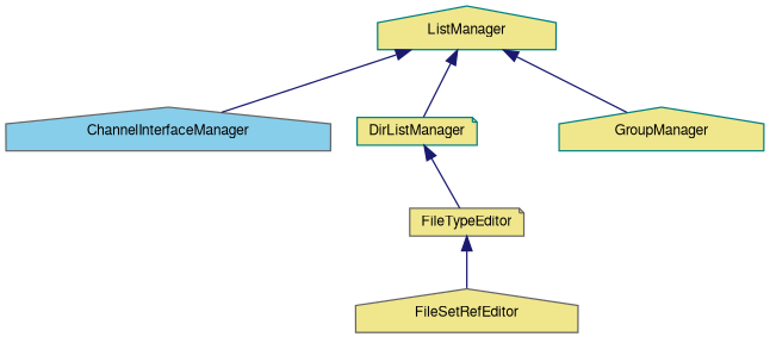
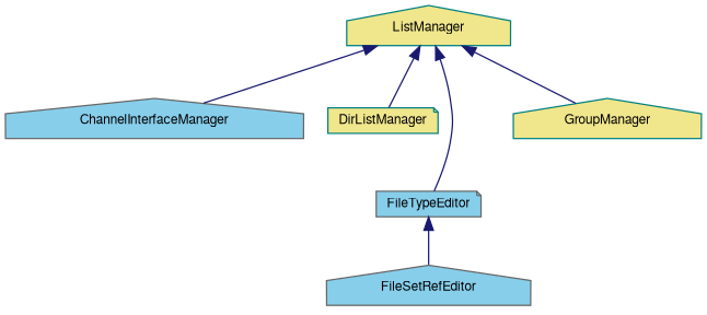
  digraph {
    rankdir=TB
    node [color=teal fillcolor=khaki fontname=FreeSans fontsize=10 shape=house style=filled]
    edge [color=midnightblue dir=back fontname=FreeSans fontsize=10 labelfontname=FreeSans labelfontsize=10 style=solid]
    n1 [fontcolor=black height=0.2 label=ListManager width=0.4]
    n2 [color=gray40 fillcolor=skyblue height=0.2 label=ChannelInterfaceManager width=0.4]
    n3 [height=0.2 label=DirListManager shape=note width=0.4]
-   n4 [color=gray40 height=0.2 label=FileTypeEditor shape=note width=0.4]
+   n4 [color=gray40 fillcolor=skyblue height=0.2 label=FileTypeEditor shape=note width=0.4]
    n5 [height=0.2 label=GroupManager width=0.4]
-   n6 [color=gray40 height=0.2 label=FileSetRefEditor width=0.4]
+   n6 [color=gray40 fillcolor=skyblue height=0.2 label=FileSetRefEditor width=0.4]
    n1 -> n2
    n1 -> n3
-   n3 -> n4
+   n1 -> n4
    n1 -> n5
    n4 -> n6
  }
